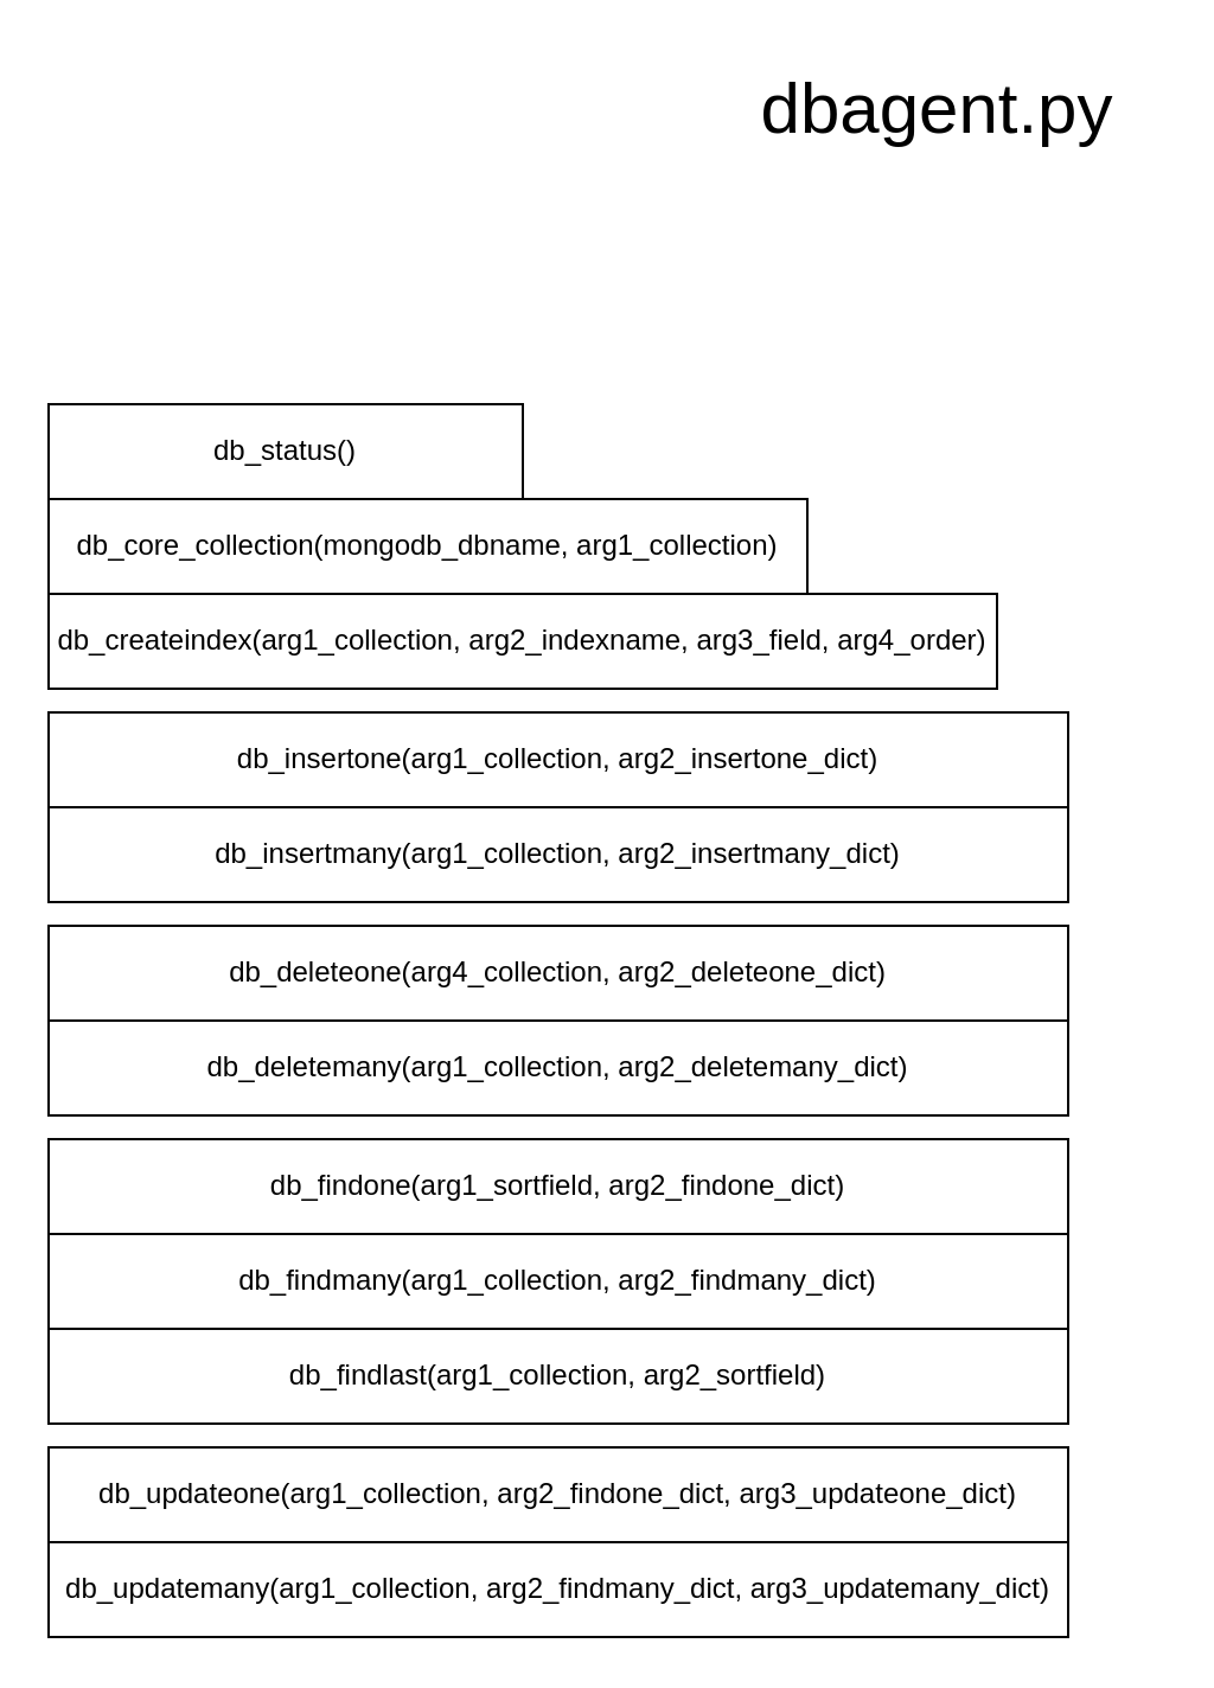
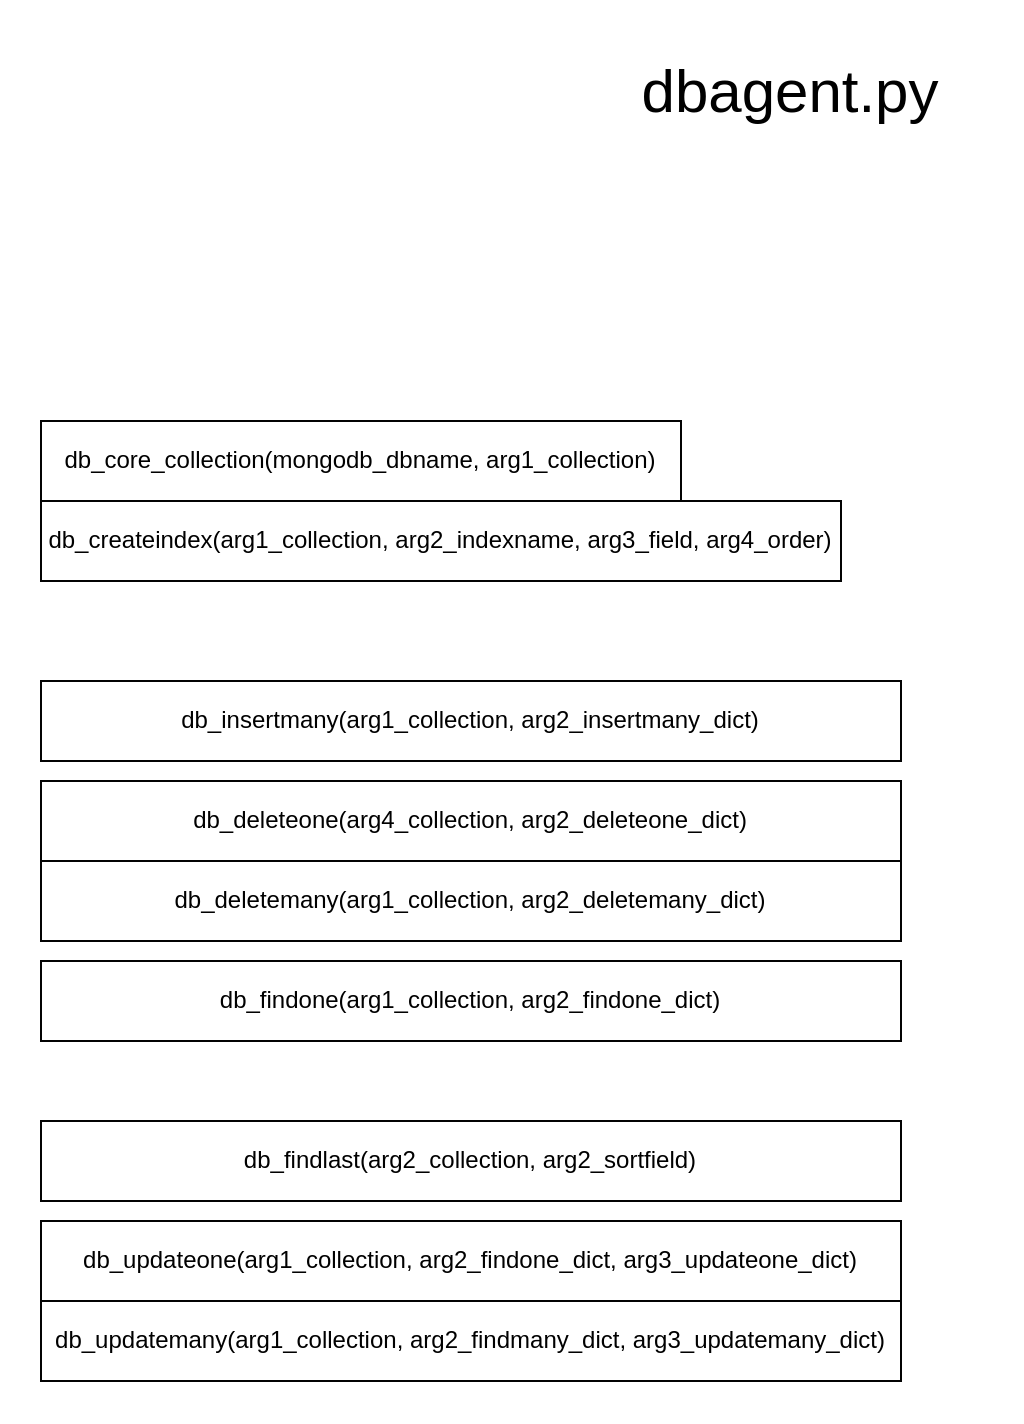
  <mxCell id="0" />
  <mxCell id="1" parent="0" />
  <mxCell id="2" value="" style="group" vertex="1" connectable="0" parent="1"><mxGeometry x="20" y="130" width="430" height="560" as="geometry" /></mxCell>
- <mxCell id="3" value="&lt;div&gt;db_status()&lt;br&gt;&lt;/div&gt;" style="text;html=1;strokeColor=#030303;fillColor=none;align=center;verticalAlign=middle;whiteSpace=wrap;rounded=0;" vertex="1" parent="2"><mxGeometry y="40" width="200" height="40" as="geometry" /></mxCell>
  <mxCell id="4" value="db_core_collection(mongodb_dbname, arg1_collection)" style="text;html=1;strokeColor=#030303;fillColor=none;align=center;verticalAlign=middle;whiteSpace=wrap;rounded=0;" vertex="1" parent="2"><mxGeometry y="80" width="320" height="40" as="geometry" /></mxCell>
  <mxCell id="5" value="db_createindex(arg1_collection, arg2_indexname, arg3_field, arg4_order)" style="text;html=1;strokeColor=#030303;fillColor=none;align=center;verticalAlign=middle;whiteSpace=wrap;rounded=0;" vertex="1" parent="2"><mxGeometry y="120" width="400" height="40" as="geometry" /></mxCell>
- <mxCell id="6" value="&lt;div&gt;db_findone(arg1_sortfield, arg2_findone_dict)&lt;/div&gt;" style="text;html=1;strokeColor=#030303;fillColor=none;align=center;verticalAlign=middle;whiteSpace=wrap;rounded=0;" vertex="1" parent="2"><mxGeometry y="350" width="430" height="40" as="geometry" /></mxCell>
- <mxCell id="7" value="&lt;div&gt;db_findmany(arg1_collection, arg2_findmany_dict)&lt;/div&gt;" style="text;html=1;strokeColor=#030303;fillColor=none;align=center;verticalAlign=middle;whiteSpace=wrap;rounded=0;" vertex="1" parent="2"><mxGeometry y="390" width="430" height="40" as="geometry" /></mxCell>
+ <mxCell id="6" value="&lt;div&gt;db_findone(arg1_collection, arg2_findone_dict)&lt;/div&gt;" style="text;html=1;strokeColor=#030303;fillColor=none;align=center;verticalAlign=middle;whiteSpace=wrap;rounded=0;" vertex="1" parent="2"><mxGeometry y="350" width="430" height="40" as="geometry" /></mxCell>
  <mxCell id="8" value="" style="group" vertex="1" connectable="0" parent="2"><mxGeometry y="170" width="430" height="80" as="geometry" /></mxCell>
- <mxCell id="9" value="&lt;div&gt;db_insertone(arg1_collection, arg2_insertone_dict)&lt;/div&gt;" style="text;html=1;strokeColor=#030303;fillColor=none;align=center;verticalAlign=middle;whiteSpace=wrap;rounded=0;" vertex="1" parent="8"><mxGeometry width="430" height="40" as="geometry" /></mxCell>
  <mxCell id="10" value="db_insertmany(arg1_collection, arg2_insertmany_dict)" style="text;html=1;strokeColor=#030303;fillColor=none;align=center;verticalAlign=middle;whiteSpace=wrap;rounded=0;" vertex="1" parent="8"><mxGeometry y="40" width="430" height="40" as="geometry" /></mxCell>
  <mxCell id="11" value="" style="group" vertex="1" connectable="0" parent="2"><mxGeometry y="260" width="430" height="80" as="geometry" /></mxCell>
  <mxCell id="12" value="&lt;div&gt;db_deleteone(arg4_collection, arg2_deleteone_dict)&lt;/div&gt;" style="text;html=1;strokeColor=#030303;fillColor=none;align=center;verticalAlign=middle;whiteSpace=wrap;rounded=0;" vertex="1" parent="11"><mxGeometry width="430" height="40" as="geometry" /></mxCell>
  <mxCell id="13" value="&lt;div&gt;db_deletemany(arg1_collection, arg2_deletemany_dict)&lt;/div&gt;" style="text;html=1;strokeColor=#030303;fillColor=none;align=center;verticalAlign=middle;whiteSpace=wrap;rounded=0;" vertex="1" parent="11"><mxGeometry y="40" width="430" height="40" as="geometry" /></mxCell>
  <mxCell id="14" value="" style="group" vertex="1" connectable="0" parent="2"><mxGeometry y="440" width="430" height="120" as="geometry" /></mxCell>
- <mxCell id="15" value="db_findlast(arg1_collection, arg2_sortfield)" style="text;html=1;strokeColor=#030303;fillColor=none;align=center;verticalAlign=middle;whiteSpace=wrap;rounded=0;" vertex="1" parent="14"><mxGeometry y="-10" width="430" height="40" as="geometry" /></mxCell>
+ <mxCell id="15" value="db_findlast(arg2_collection, arg2_sortfield)" style="text;html=1;strokeColor=#030303;fillColor=none;align=center;verticalAlign=middle;whiteSpace=wrap;rounded=0;" vertex="1" parent="14"><mxGeometry y="-10" width="430" height="40" as="geometry" /></mxCell>
  <mxCell id="16" value="db_updateone(arg1_collection, arg2_findone_dict, arg3_updateone_dict)" style="text;html=1;strokeColor=#030303;fillColor=none;align=center;verticalAlign=middle;whiteSpace=wrap;rounded=0;" vertex="1" parent="14"><mxGeometry y="40" width="430" height="40" as="geometry" /></mxCell>
  <mxCell id="17" value="db_updatemany(arg1_collection, arg2_findmany_dict, arg3_updatemany_dict)" style="text;html=1;strokeColor=#030303;fillColor=none;align=center;verticalAlign=middle;whiteSpace=wrap;rounded=0;" vertex="1" parent="14"><mxGeometry y="80" width="430" height="40" as="geometry" /></mxCell>
  <mxCell id="18" value="&lt;font style=&quot;font-size: 30px&quot;&gt;dbagent.py&lt;/font&gt;" style="text;html=1;strokeColor=none;fillColor=none;align=center;verticalAlign=middle;whiteSpace=wrap;rounded=0;" vertex="1" parent="1"><mxGeometry x="300" y="20" width="190" height="50" as="geometry" /></mxCell>
